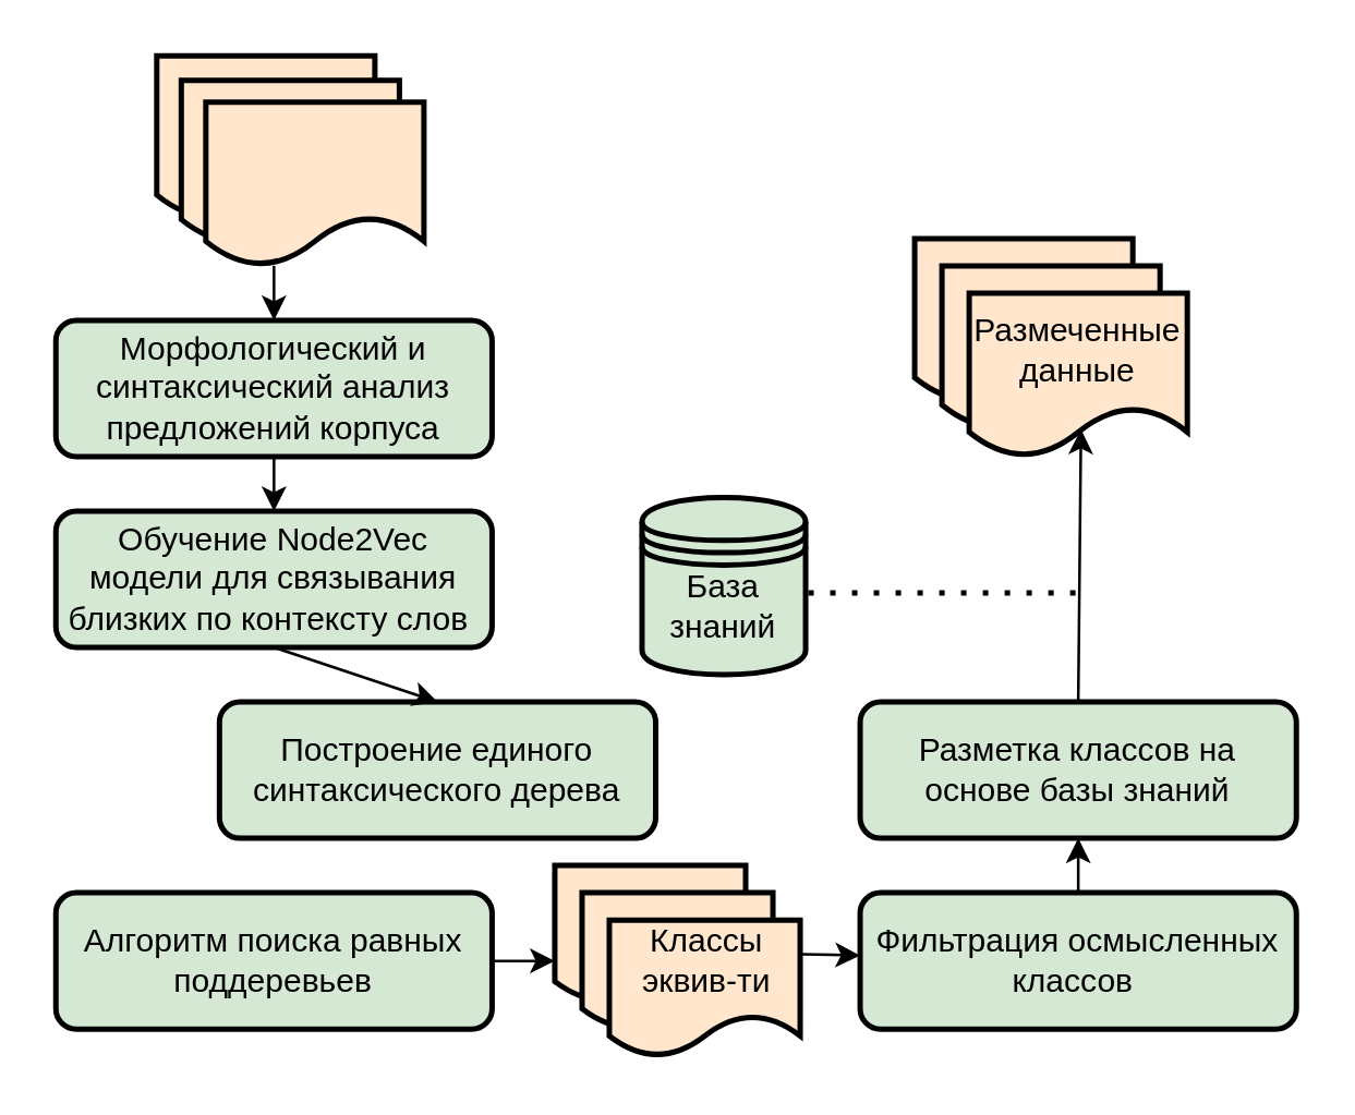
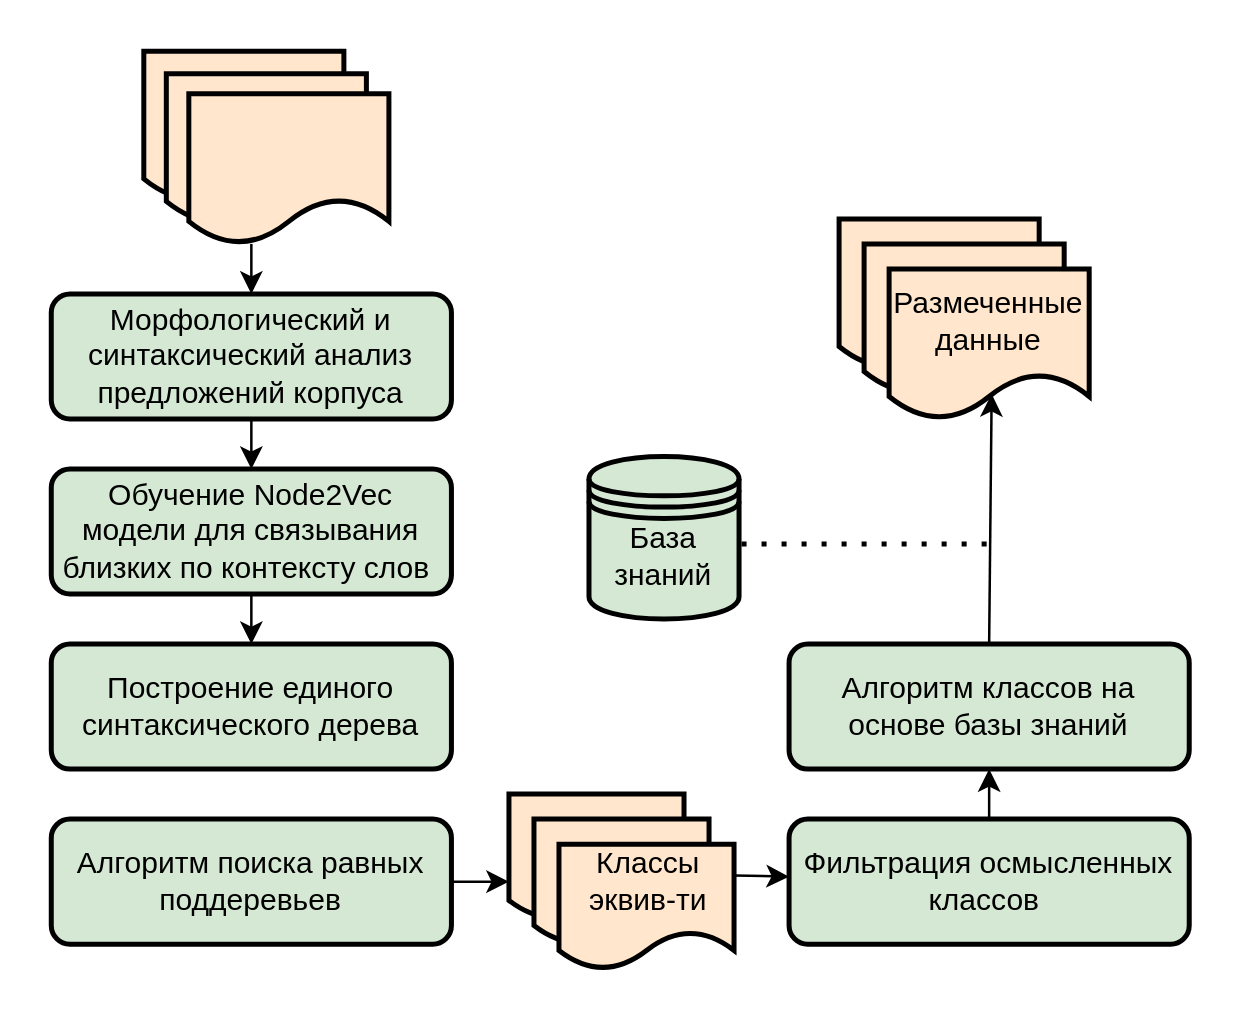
  <mxCell id="0" />
  <mxCell id="1" parent="0" />
  <mxCell id="2" value="Морфологический и синтаксический анализ предложений корпуса" style="rounded=1;whiteSpace=wrap;html=1;fillColor=#d5e8d4;strokeWidth=2;" vertex="1" parent="1"><mxGeometry x="20" y="117" width="160" height="50" as="geometry" /></mxCell>
  <mxCell id="3" value="Обучение Node2Vec модели для связывания близких по контексту слов&amp;nbsp;" style="rounded=1;whiteSpace=wrap;html=1;fillColor=#d5e8d4;strokeWidth=2;" vertex="1" parent="1"><mxGeometry x="20" y="187" width="160" height="50" as="geometry" /></mxCell>
- <mxCell id="4" value="Построение единого синтаксического дерева" style="rounded=1;whiteSpace=wrap;html=1;fillColor=#d5e8d4;strokeWidth=2;" vertex="1" parent="1"><mxGeometry x="80" y="257" width="160" height="50" as="geometry" /></mxCell>
+ <mxCell id="4" value="Построение единого синтаксического дерева" style="rounded=1;whiteSpace=wrap;html=1;fillColor=#d5e8d4;strokeWidth=2;" vertex="1" parent="1"><mxGeometry x="20" y="257" width="160" height="50" as="geometry" /></mxCell>
  <mxCell id="5" style="edgeStyle=orthogonalEdgeStyle;rounded=0;orthogonalLoop=1;jettySize=auto;html=1;exitX=0.5;exitY=1;exitDx=0;exitDy=0;exitPerimeter=0;" edge="1" parent="1"><mxGeometry relative="1" as="geometry"><mxPoint x="100" y="117" as="targetPoint" /><mxPoint x="100" y="97" as="sourcePoint" /></mxGeometry></mxCell>
  <mxCell id="6" style="edgeStyle=orthogonalEdgeStyle;rounded=0;orthogonalLoop=1;jettySize=auto;html=1;exitX=0.5;exitY=1;exitDx=0;exitDy=0;" edge="1" parent="1" source="2"><mxGeometry relative="1" as="geometry"><mxPoint x="100" y="187" as="targetPoint" /><mxPoint x="110" y="107" as="sourcePoint" /></mxGeometry></mxCell>
  <mxCell id="7" value="" style="endArrow=classic;html=1;exitX=0.5;exitY=1;exitDx=0;exitDy=0;entryX=0.5;entryY=0;entryDx=0;entryDy=0;" edge="1" parent="1" source="3" target="4"><mxGeometry width="50" height="50" relative="1" as="geometry"><mxPoint x="515" y="287" as="sourcePoint" /><mxPoint x="565" y="237" as="targetPoint" /></mxGeometry></mxCell>
  <mxCell id="8" value="Алгоритм поиска равных поддеревьев" style="rounded=1;whiteSpace=wrap;html=1;fillColor=#d5e8d4;strokeWidth=2;" vertex="1" parent="1"><mxGeometry x="20" y="327" width="160" height="50" as="geometry" /></mxCell>
  <mxCell id="9" value="" style="shape=document;whiteSpace=wrap;html=1;boundedLbl=1;fillColor=#ffe6cc;perimeterSpacing=4;strokeWidth=2;" vertex="1" parent="1"><mxGeometry x="57" y="20" width="80" height="60" as="geometry" /></mxCell>
  <mxCell id="10" value="" style="shape=document;whiteSpace=wrap;html=1;boundedLbl=1;fillColor=#ffe6cc;perimeterSpacing=4;strokeWidth=2;" vertex="1" parent="1"><mxGeometry x="66" y="29" width="80" height="60" as="geometry" /></mxCell>
  <mxCell id="11" value="" style="shape=document;whiteSpace=wrap;html=1;boundedLbl=1;fillColor=#ffe6cc;perimeterSpacing=4;strokeWidth=2;" vertex="1" parent="1"><mxGeometry x="75" y="37" width="80" height="60" as="geometry" /></mxCell>
  <mxCell id="12" value="" style="endArrow=classic;html=1;exitX=1;exitY=0.5;exitDx=0;exitDy=0;" edge="1" parent="1" source="8"><mxGeometry width="50" height="50" relative="1" as="geometry"><mxPoint x="178" y="342" as="sourcePoint" /><mxPoint x="203" y="352" as="targetPoint" /></mxGeometry></mxCell>
  <mxCell id="13" value="" style="shape=document;whiteSpace=wrap;html=1;boundedLbl=1;strokeWidth=2;fillColor=#ffe6cc;" vertex="1" parent="1"><mxGeometry x="203" y="317" width="70" height="50" as="geometry" /></mxCell>
  <mxCell id="14" value="" style="shape=document;whiteSpace=wrap;html=1;boundedLbl=1;strokeWidth=2;fillColor=#ffe6cc;" vertex="1" parent="1"><mxGeometry x="213" y="327" width="70" height="50" as="geometry" /></mxCell>
  <mxCell id="15" value="" style="shape=document;whiteSpace=wrap;html=1;boundedLbl=1;strokeWidth=2;fillColor=#ffe6cc;" vertex="1" parent="1"><mxGeometry x="223" y="337" width="70" height="50" as="geometry" /></mxCell>
  <mxCell id="16" value="" style="endArrow=classic;html=1;exitX=1;exitY=0.25;exitDx=0;exitDy=0;" edge="1" parent="1" source="15"><mxGeometry width="50" height="50" relative="1" as="geometry"><mxPoint x="513" y="277" as="sourcePoint" /><mxPoint x="315" y="350" as="targetPoint" /></mxGeometry></mxCell>
  <mxCell id="17" value="Фильтрация осмысленных&lt;br&gt;классов&amp;nbsp;" style="rounded=1;whiteSpace=wrap;html=1;fillColor=#d5e8d4;strokeWidth=2;" vertex="1" parent="1"><mxGeometry x="315" y="327" width="160" height="50" as="geometry" /></mxCell>
  <mxCell id="18" value="Классы &lt;br&gt;эквив-ти" style="text;html=1;strokeColor=none;fillColor=none;align=center;verticalAlign=middle;whiteSpace=wrap;rounded=0;" vertex="1" parent="1"><mxGeometry x="225" y="337" width="68" height="30" as="geometry" /></mxCell>
  <mxCell id="19" value="" style="endArrow=classic;html=1;exitX=0.5;exitY=0;exitDx=0;exitDy=0;" edge="1" parent="1" source="17"><mxGeometry width="50" height="50" relative="1" as="geometry"><mxPoint x="515" y="267" as="sourcePoint" /><mxPoint x="395" y="307" as="targetPoint" /></mxGeometry></mxCell>
- <mxCell id="20" value="Разметка классов на основе базы знаний" style="rounded=1;whiteSpace=wrap;html=1;fillColor=#d5e8d4;strokeWidth=2;" vertex="1" parent="1"><mxGeometry x="315" y="257" width="160" height="50" as="geometry" /></mxCell>
+ <mxCell id="20" value="Алгоритм классов на основе базы знаний" style="rounded=1;whiteSpace=wrap;html=1;fillColor=#d5e8d4;strokeWidth=2;" vertex="1" parent="1"><mxGeometry x="315" y="257" width="160" height="50" as="geometry" /></mxCell>
  <mxCell id="21" value="" style="shape=document;whiteSpace=wrap;html=1;boundedLbl=1;fillColor=#ffe6cc;perimeterSpacing=4;strokeWidth=2;" vertex="1" parent="1"><mxGeometry x="335" y="87" width="80" height="60" as="geometry" /></mxCell>
  <mxCell id="22" value="" style="shape=document;whiteSpace=wrap;html=1;boundedLbl=1;fillColor=#ffe6cc;perimeterSpacing=4;strokeWidth=2;" vertex="1" parent="1"><mxGeometry x="345" y="97" width="80" height="60" as="geometry" /></mxCell>
  <mxCell id="23" value="&amp;nbsp;Размеченные&amp;nbsp;&lt;br&gt;данные" style="shape=document;whiteSpace=wrap;html=1;boundedLbl=1;fillColor=#ffe6cc;perimeterSpacing=4;strokeWidth=2;" vertex="1" parent="1"><mxGeometry x="355" y="107" width="80" height="60" as="geometry" /></mxCell>
  <mxCell id="24" value="" style="endArrow=classic;html=1;exitX=0.5;exitY=0;exitDx=0;exitDy=0;" edge="1" parent="1" source="20"><mxGeometry width="50" height="50" relative="1" as="geometry"><mxPoint x="515" y="267" as="sourcePoint" /><mxPoint x="396" y="157" as="targetPoint" /></mxGeometry></mxCell>
  <mxCell id="25" value="" style="shape=datastore;whiteSpace=wrap;html=1;strokeWidth=2;fillColor=#d5e8d4;" vertex="1" parent="1"><mxGeometry x="235" y="182" width="60" height="65" as="geometry" /></mxCell>
  <mxCell id="26" value="" style="endArrow=none;dashed=1;html=1;dashPattern=1 3;strokeWidth=2;" edge="1" parent="1"><mxGeometry width="50" height="50" relative="1" as="geometry"><mxPoint x="296" y="217" as="sourcePoint" /><mxPoint x="395" y="217" as="targetPoint" /></mxGeometry></mxCell>
  <mxCell id="27" value="База знаний" style="text;html=1;strokeColor=none;fillColor=none;align=center;verticalAlign=middle;whiteSpace=wrap;rounded=0;" vertex="1" parent="1"><mxGeometry x="240" y="207" width="50" height="30" as="geometry" /></mxCell>
